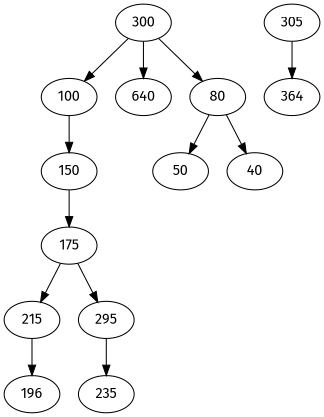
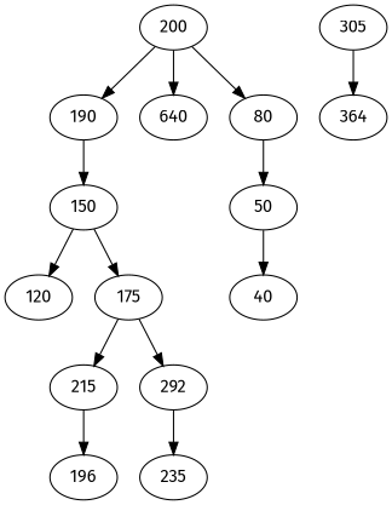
  digraph {
    fontname="Fira Sans"
    node [fontname="Fira Sans"]
    edge [fontname="Fira Sans"]
-   n1 [label=300]
-   n2 [label=100]
+   n1 [label=200]
+   n2 [label=190]
    n3 [label=640]
    n4 [label=80]
    n5 [label=150]
    n6 [label=50]
+   n7 [label=120]
    n8 [label=175]
    n9 [label=40]
    n10 [label=215]
-   n11 [label=295]
+   n11 [label=292]
    n12 [label=196]
    n13 [label=235]
    n14 [label=305]
    n15 [label=364]
    n1 -> n2
    n1 -> n3
    n1 -> n4
    n2 -> n5
    n4 -> n6
+   n5 -> n7
    n5 -> n8
-   n4 -> n9
+   n6 -> n9
    n8 -> n10
    n8 -> n11
    n10 -> n12
    n11 -> n13
    n14 -> n15
  }
